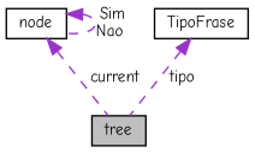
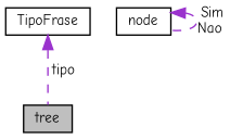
  digraph {
    fontname="Comic Neue"
    node [color=black fillcolor=white fontname="Comic Neue" fontsize=10 shape=record style=filled]
    edge [color=darkorchid3 dir=back fontname="Comic Neue" fontsize=10 labelfontname=Helvetica labelfontsize=10 style=dashed]
    n1 [fillcolor=grey75 fontcolor=black height=0.2 label=tree width=0.4]
    n2 [height=0.2 label="node" width=0.4]
    n3 [height=0.2 label=TipoFrase width=0.4]
-   n2 -> n1 [label=" current"]
    n2 -> n2 [label=" Sim\nNao"]
    n3 -> n1 [label=" tipo"]
  }
